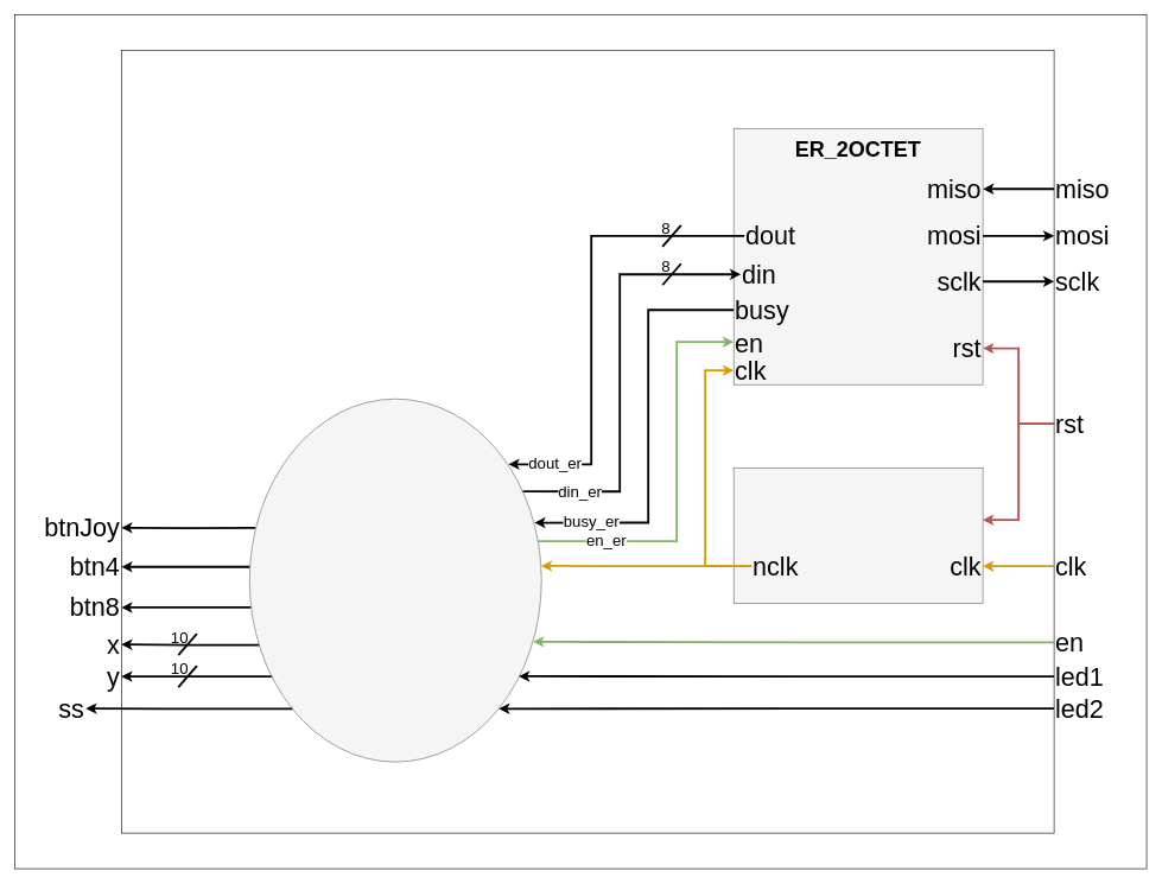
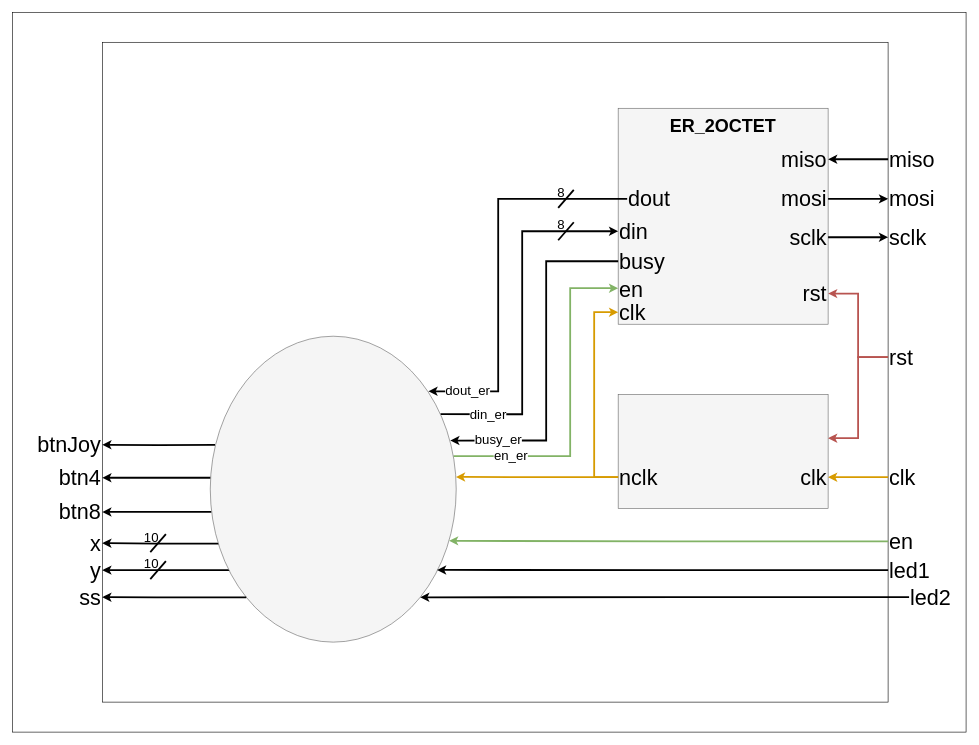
  <mxCell id="0" />
  <mxCell id="1" parent="0" />
  <mxCell id="2" value="" style="rounded=0;whiteSpace=wrap;html=1;fontSize=15;align=right;verticalAlign=bottom;" vertex="1" parent="1"><mxGeometry x="20" y="20" width="1590" height="1200" as="geometry" /></mxCell>
  <mxCell id="3" value="" style="rounded=0;whiteSpace=wrap;html=1;" vertex="1" parent="1"><mxGeometry x="170" width="1310" height="1100" as="geometry" y="70" /></mxCell>
  <mxCell id="4" value="" style="rounded=0;whiteSpace=wrap;html=1;fillColor=#f5f5f5;strokeColor=#666666;fontColor=#333333;" vertex="1" parent="1"><mxGeometry x="1030" y="180" width="350" height="360" as="geometry" /></mxCell>
  <mxCell id="5" value="&lt;font size=&quot;1&quot;&gt;&lt;b style=&quot;font-size: 30px&quot;&gt;ER_2OCTET&lt;/b&gt;&lt;/font&gt;" style="text;html=1;strokeColor=none;fillColor=none;align=center;verticalAlign=bottom;whiteSpace=wrap;rounded=0;" vertex="1" parent="1"><mxGeometry x="1030" y="180" width="350" height="50" as="geometry" /></mxCell>
  <mxCell id="6" value="" style="rounded=0;whiteSpace=wrap;html=1;fillColor=#f5f5f5;strokeColor=#666666;fontColor=#333333;" vertex="1" parent="1"><mxGeometry x="1030" y="657" width="350" height="190" as="geometry" /></mxCell>
  <mxCell id="7" style="edgeStyle=orthogonalEdgeStyle;rounded=0;orthogonalLoop=1;jettySize=auto;html=1;entryX=1;entryY=0.5;entryDx=0;entryDy=0;fontSize=32;fillColor=#f8cecc;strokeColor=#b85450;strokeWidth=3;" edge="1" parent="1" source="9" target="46"><mxGeometry relative="1" as="geometry"><Array as="points"><mxPoint x="1430" y="595" /><mxPoint x="1430" y="489" /></Array></mxGeometry></mxCell>
  <mxCell id="8" style="edgeStyle=orthogonalEdgeStyle;rounded=0;orthogonalLoop=1;jettySize=auto;html=1;entryX=1;entryY=0.384;entryDx=0;entryDy=0;entryPerimeter=0;fontSize=36;strokeWidth=3;fillColor=#f8cecc;strokeColor=#b85450;" edge="1" parent="1" source="9" target="6"><mxGeometry relative="1" as="geometry" /></mxCell>
  <mxCell id="9" value="&lt;font style=&quot;font-size: 36px;&quot;&gt;rst&lt;/font&gt;" style="text;html=1;strokeColor=none;fillColor=none;align=left;verticalAlign=middle;whiteSpace=wrap;rounded=0;fontSize=36;" vertex="1" parent="1"><mxGeometry x="1480" y="580" width="90" height="30" as="geometry" /></mxCell>
  <mxCell id="10" style="edgeStyle=orthogonalEdgeStyle;rounded=0;orthogonalLoop=1;jettySize=auto;html=1;entryX=1;entryY=0.5;entryDx=0;entryDy=0;fontSize=36;strokeWidth=3;fillColor=#ffe6cc;strokeColor=#d79b00;" edge="1" parent="1" source="11"><mxGeometry relative="1" as="geometry"><mxPoint x="1380" y="795" as="targetPoint" /></mxGeometry></mxCell>
  <mxCell id="11" value="clk" style="text;html=1;strokeColor=none;fillColor=none;align=left;verticalAlign=middle;whiteSpace=wrap;rounded=0;fontSize=36;" vertex="1" parent="1"><mxGeometry x="1480" y="780" width="90" height="30" as="geometry" /></mxCell>
  <mxCell id="12" style="edgeStyle=orthogonalEdgeStyle;rounded=0;orthogonalLoop=1;jettySize=auto;html=1;fontSize=36;strokeWidth=3;fillColor=#ffe6cc;strokeColor=#d79b00;" edge="1" parent="1" source="14"><mxGeometry relative="1" as="geometry"><mxPoint x="1030" y="520" as="targetPoint" /><Array as="points"><mxPoint x="990" y="795" /><mxPoint x="990" y="520" /></Array></mxGeometry></mxCell>
  <mxCell id="13" style="edgeStyle=orthogonalEdgeStyle;rounded=0;orthogonalLoop=1;jettySize=auto;html=1;fontSize=36;strokeWidth=3;fillColor=#ffe6cc;strokeColor=#d79b00;entryX=0.999;entryY=0.46;entryDx=0;entryDy=0;entryPerimeter=0;" edge="1" parent="1" source="14" target="24"><mxGeometry relative="1" as="geometry"><mxPoint x="762" y="795" as="targetPoint" /><Array as="points" /></mxGeometry></mxCell>
- <mxCell id="14" value="nclk" style="text;html=1;strokeColor=none;fillColor=none;align=left;verticalAlign=middle;whiteSpace=wrap;rounded=0;fontSize=36;" vertex="1" parent="1"><mxGeometry x="1055" y="780" width="90" height="30" as="geometry" /></mxCell>
+ <mxCell id="14" value="nclk" style="text;html=1;strokeColor=none;fillColor=none;align=left;verticalAlign=middle;whiteSpace=wrap;rounded=0;fontSize=36;" vertex="1" parent="1"><mxGeometry x="1030" y="780" width="90" height="30" as="geometry" /></mxCell>
  <mxCell id="15" style="edgeStyle=orthogonalEdgeStyle;rounded=0;orthogonalLoop=1;jettySize=auto;html=1;fontSize=36;strokeWidth=3;exitX=0.989;exitY=0.392;exitDx=0;exitDy=0;exitPerimeter=0;fillColor=#d5e8d4;strokeColor=#82b366;" edge="1" parent="1" source="24"><mxGeometry relative="1" as="geometry"><mxPoint x="1030" y="480" as="targetPoint" /><Array as="points"><mxPoint x="950" y="760" /><mxPoint x="950" y="480" /><mxPoint x="1030" y="480" /></Array></mxGeometry></mxCell>
  <mxCell id="16" value="en_er" style="edgeLabel;html=1;align=center;verticalAlign=middle;resizable=0;points=[];fontSize=22;" vertex="1" connectable="0" parent="15"><mxGeometry x="-0.609" relative="1" as="geometry"><mxPoint x="-13" as="offset" /></mxGeometry></mxCell>
  <mxCell id="17" style="edgeStyle=orthogonalEdgeStyle;rounded=0;orthogonalLoop=1;jettySize=auto;html=1;exitX=0.936;exitY=0.255;exitDx=0;exitDy=0;entryX=0;entryY=0.5;entryDx=0;entryDy=0;fontSize=36;strokeWidth=3;exitPerimeter=0;" edge="1" parent="1" source="24" target="40"><mxGeometry relative="1" as="geometry"><Array as="points"><mxPoint x="870" y="690" /><mxPoint x="870" y="385" /></Array></mxGeometry></mxCell>
  <mxCell id="18" value="din_er" style="edgeLabel;html=1;align=center;verticalAlign=middle;resizable=0;points=[];fontSize=22;" vertex="1" connectable="0" parent="17"><mxGeometry x="-0.737" y="-1" relative="1" as="geometry"><mxPoint as="offset" /></mxGeometry></mxCell>
  <mxCell id="19" style="edgeStyle=orthogonalEdgeStyle;rounded=0;orthogonalLoop=1;jettySize=auto;html=1;entryX=1;entryY=0.5;entryDx=0;entryDy=0;fontSize=15;strokeWidth=3;exitX=0.039;exitY=0.678;exitDx=0;exitDy=0;exitPerimeter=0;" edge="1" parent="1" source="24" target="50"><mxGeometry relative="1" as="geometry" /></mxCell>
  <mxCell id="20" style="edgeStyle=orthogonalEdgeStyle;rounded=0;orthogonalLoop=1;jettySize=auto;html=1;entryX=1;entryY=0.5;entryDx=0;entryDy=0;fontSize=15;strokeWidth=3;exitX=0.098;exitY=0.792;exitDx=0;exitDy=0;exitPerimeter=0;" edge="1" parent="1" target="49"><mxGeometry relative="1" as="geometry"><mxPoint x="390.18" y="948.92" as="sourcePoint" /><Array as="points"><mxPoint x="390" y="950" /></Array></mxGeometry></mxCell>
  <mxCell id="21" style="edgeStyle=orthogonalEdgeStyle;rounded=0;orthogonalLoop=1;jettySize=auto;html=1;entryX=1;entryY=0.5;entryDx=0;entryDy=0;fontSize=15;strokeWidth=3;exitX=0.005;exitY=0.574;exitDx=0;exitDy=0;exitPerimeter=0;" edge="1" parent="1" source="24" target="51"><mxGeometry relative="1" as="geometry" /></mxCell>
  <mxCell id="22" style="edgeStyle=orthogonalEdgeStyle;rounded=0;orthogonalLoop=1;jettySize=auto;html=1;fontSize=15;strokeWidth=3;" edge="1" parent="1" source="24" target="52"><mxGeometry relative="1" as="geometry"><Array as="points"><mxPoint x="300" y="796" /><mxPoint x="300" y="796" /></Array></mxGeometry></mxCell>
  <mxCell id="23" style="edgeStyle=orthogonalEdgeStyle;rounded=0;orthogonalLoop=1;jettySize=auto;html=1;fontSize=15;strokeWidth=3;" edge="1" parent="1" target="53"><mxGeometry relative="1" as="geometry"><mxPoint x="358" y="741" as="sourcePoint" /></mxGeometry></mxCell>
  <mxCell id="24" value="" style="ellipse;whiteSpace=wrap;html=1;fontSize=36;verticalAlign=bottom;fillColor=#f5f5f5;strokeColor=#666666;fontColor=#333333;" vertex="1" parent="1"><mxGeometry x="350" y="560" width="410" height="510" as="geometry" /></mxCell>
  <mxCell id="25" value="en" style="text;html=1;strokeColor=none;fillColor=none;align=left;verticalAlign=middle;whiteSpace=wrap;rounded=0;fontSize=36;" vertex="1" parent="1"><mxGeometry x="1030" y="467" width="90" height="30" as="geometry" /></mxCell>
  <mxCell id="26" value="clk" style="text;html=1;strokeColor=none;fillColor=none;align=left;verticalAlign=middle;whiteSpace=wrap;rounded=0;fontSize=36;" vertex="1" parent="1"><mxGeometry x="1030" y="506" width="90" height="30" as="geometry" /></mxCell>
  <mxCell id="27" value="clk" style="text;html=1;strokeColor=none;fillColor=none;align=right;verticalAlign=middle;whiteSpace=wrap;rounded=0;fontSize=36;" vertex="1" parent="1"><mxGeometry x="1290" y="780" width="90" height="30" as="geometry" /></mxCell>
  <mxCell id="28" style="edgeStyle=orthogonalEdgeStyle;rounded=0;orthogonalLoop=1;jettySize=auto;html=1;entryX=1;entryY=0.5;entryDx=0;entryDy=0;fontSize=36;strokeWidth=3;" edge="1" parent="1" source="29" target="30"><mxGeometry relative="1" as="geometry" /></mxCell>
  <mxCell id="29" value="miso" style="text;html=1;strokeColor=none;fillColor=none;align=left;verticalAlign=middle;whiteSpace=wrap;rounded=0;fontSize=36;" vertex="1" parent="1"><mxGeometry x="1480" y="250" width="90" height="30" as="geometry" /></mxCell>
  <mxCell id="30" value="miso" style="text;html=1;strokeColor=none;fillColor=none;align=right;verticalAlign=middle;whiteSpace=wrap;rounded=0;fontSize=36;" vertex="1" parent="1"><mxGeometry x="1290" y="250" width="90" height="30" as="geometry" /></mxCell>
  <mxCell id="31" style="edgeStyle=orthogonalEdgeStyle;rounded=0;orthogonalLoop=1;jettySize=auto;html=1;entryX=0;entryY=0.5;entryDx=0;entryDy=0;fontSize=36;strokeWidth=3;" edge="1" parent="1" source="32" target="33"><mxGeometry relative="1" as="geometry" /></mxCell>
  <mxCell id="32" value="mosi" style="text;html=1;strokeColor=none;fillColor=none;align=right;verticalAlign=middle;whiteSpace=wrap;rounded=0;fontSize=36;" vertex="1" parent="1"><mxGeometry x="1290" y="316" width="90" height="30" as="geometry" /></mxCell>
  <mxCell id="33" value="mosi" style="text;html=1;strokeColor=none;fillColor=none;align=left;verticalAlign=middle;whiteSpace=wrap;rounded=0;fontSize=36;" vertex="1" parent="1"><mxGeometry x="1480" y="316" width="90" height="30" as="geometry" /></mxCell>
  <mxCell id="34" style="edgeStyle=orthogonalEdgeStyle;rounded=0;orthogonalLoop=1;jettySize=auto;html=1;entryX=0;entryY=0.5;entryDx=0;entryDy=0;fontSize=36;strokeWidth=3;" edge="1" parent="1" source="35" target="36"><mxGeometry relative="1" as="geometry" /></mxCell>
  <mxCell id="35" value="sclk" style="text;html=1;strokeColor=none;fillColor=none;align=right;verticalAlign=middle;whiteSpace=wrap;rounded=0;fontSize=36;" vertex="1" parent="1"><mxGeometry x="1290" y="380" width="90" height="30" as="geometry" /></mxCell>
  <mxCell id="36" value="sclk" style="text;html=1;strokeColor=none;fillColor=none;align=left;verticalAlign=middle;whiteSpace=wrap;rounded=0;fontSize=36;" vertex="1" parent="1"><mxGeometry x="1480" y="380" width="90" height="30" as="geometry" /></mxCell>
  <mxCell id="37" style="edgeStyle=orthogonalEdgeStyle;rounded=0;orthogonalLoop=1;jettySize=auto;html=1;entryX=0.976;entryY=0.341;entryDx=0;entryDy=0;entryPerimeter=0;fontSize=36;strokeWidth=3;" edge="1" parent="1" source="39" target="24"><mxGeometry relative="1" as="geometry"><Array as="points"><mxPoint x="910" y="435" /><mxPoint x="910" y="734" /></Array></mxGeometry></mxCell>
  <mxCell id="38" value="busy_er" style="edgeLabel;html=1;align=center;verticalAlign=middle;resizable=0;points=[];fontSize=22;" vertex="1" connectable="0" parent="37"><mxGeometry x="0.683" relative="1" as="geometry"><mxPoint x="-12" as="offset" /></mxGeometry></mxCell>
  <mxCell id="39" value="busy" style="text;html=1;strokeColor=none;fillColor=none;align=left;verticalAlign=middle;whiteSpace=wrap;rounded=0;fontSize=36;" vertex="1" parent="1"><mxGeometry x="1030" y="420" width="90" height="30" as="geometry" /></mxCell>
- <mxCell id="40" value="din" style="text;html=1;strokeColor=none;fillColor=none;align=left;verticalAlign=middle;whiteSpace=wrap;rounded=0;fontSize=36;" vertex="1" parent="1"><mxGeometry x="1040" y="370" width="90" height="30" as="geometry" /></mxCell>
+ <mxCell id="40" value="din" style="text;html=1;strokeColor=none;fillColor=none;align=left;verticalAlign=middle;whiteSpace=wrap;rounded=0;fontSize=36;" vertex="1" parent="1"><mxGeometry x="1030" y="370" width="90" height="30" as="geometry" /></mxCell>
  <mxCell id="41" style="edgeStyle=orthogonalEdgeStyle;rounded=0;orthogonalLoop=1;jettySize=auto;html=1;entryX=0.887;entryY=0.18;entryDx=0;entryDy=0;entryPerimeter=0;fontSize=36;strokeWidth=3;" edge="1" parent="1" source="43" target="24"><mxGeometry relative="1" as="geometry"><Array as="points"><mxPoint x="830" y="331" /><mxPoint x="830" y="652" /></Array></mxGeometry></mxCell>
  <mxCell id="42" value="dout_er" style="edgeLabel;html=1;align=center;verticalAlign=middle;resizable=0;points=[];fontSize=22;" vertex="1" connectable="0" parent="41"><mxGeometry x="0.782" y="1" relative="1" as="geometry"><mxPoint x="-6" y="-1" as="offset" /></mxGeometry></mxCell>
  <mxCell id="43" value="dout" style="text;html=1;strokeColor=none;fillColor=none;align=left;verticalAlign=middle;whiteSpace=wrap;rounded=0;fontSize=36;" vertex="1" parent="1"><mxGeometry x="1045" y="316" width="90" height="30" as="geometry" /></mxCell>
  <mxCell id="44" value="" style="endArrow=none;html=1;strokeWidth=3;" edge="1" parent="1"><mxGeometry width="50" height="50" relative="1" as="geometry"><mxPoint x="930" y="400" as="sourcePoint" /><mxPoint x="956" y="370" as="targetPoint" /></mxGeometry></mxCell>
  <mxCell id="45" value="" style="endArrow=none;html=1;strokeWidth=3;fontSize=15;" edge="1" parent="1"><mxGeometry width="50" height="50" relative="1" as="geometry"><mxPoint x="930" y="346" as="sourcePoint" /><mxPoint x="956" y="316" as="targetPoint" /></mxGeometry></mxCell>
  <mxCell id="46" value="&lt;font style=&quot;font-size: 36px;&quot;&gt;rst&lt;/font&gt;" style="text;html=1;strokeColor=none;fillColor=none;align=right;verticalAlign=middle;whiteSpace=wrap;rounded=0;fontSize=36;" vertex="1" parent="1"><mxGeometry x="1290" y="474" width="90" height="30" as="geometry" /></mxCell>
  <mxCell id="47" style="edgeStyle=orthogonalEdgeStyle;rounded=0;orthogonalLoop=1;jettySize=auto;html=1;fontSize=15;strokeWidth=3;fillColor=#d5e8d4;strokeColor=#82b366;entryX=0.971;entryY=0.669;entryDx=0;entryDy=0;entryPerimeter=0;" edge="1" parent="1" source="48" target="24"><mxGeometry relative="1" as="geometry"><mxPoint x="750" y="901" as="targetPoint" /><Array as="points" /></mxGeometry></mxCell>
  <mxCell id="48" value="en" style="text;html=1;strokeColor=none;fillColor=none;align=left;verticalAlign=middle;whiteSpace=wrap;rounded=0;fontSize=36;" vertex="1" parent="1"><mxGeometry x="1480" y="887" width="90" height="30" as="geometry" /></mxCell>
  <mxCell id="49" value="y" style="text;html=1;strokeColor=none;fillColor=none;align=right;verticalAlign=middle;whiteSpace=wrap;rounded=0;fontSize=36;" vertex="1" parent="1"><mxGeometry x="80" y="935" width="90" height="30" as="geometry" /></mxCell>
  <mxCell id="50" value="x" style="text;html=1;strokeColor=none;fillColor=none;align=right;verticalAlign=middle;whiteSpace=wrap;rounded=0;fontSize=36;" vertex="1" parent="1"><mxGeometry x="80" y="890" width="90" height="30" as="geometry" /></mxCell>
  <mxCell id="51" value="btn8" style="text;html=1;strokeColor=none;fillColor=none;align=right;verticalAlign=middle;whiteSpace=wrap;rounded=0;fontSize=36;" vertex="1" parent="1"><mxGeometry x="80" y="838" width="90" height="30" as="geometry" /></mxCell>
  <mxCell id="52" value="btn4" style="text;html=1;strokeColor=none;fillColor=none;align=right;verticalAlign=middle;whiteSpace=wrap;rounded=0;fontSize=36;" vertex="1" parent="1"><mxGeometry x="80" y="781" width="90" height="30" as="geometry" /></mxCell>
  <mxCell id="53" value="btnJoy" style="text;html=1;strokeColor=none;fillColor=none;align=right;verticalAlign=middle;whiteSpace=wrap;rounded=0;fontSize=36;" vertex="1" parent="1"><mxGeometry x="50" y="726" width="120" height="30" as="geometry" /></mxCell>
  <mxCell id="54" style="edgeStyle=orthogonalEdgeStyle;rounded=0;orthogonalLoop=1;jettySize=auto;html=1;entryX=1;entryY=0.5;entryDx=0;entryDy=0;fontSize=15;strokeWidth=3;exitX=0;exitY=1;exitDx=0;exitDy=0;" edge="1" parent="1" target="55" source="24"><mxGeometry relative="1" as="geometry"><mxPoint x="390.18" y="993.92" as="sourcePoint" /><Array as="points" /></mxGeometry></mxCell>
- <mxCell id="55" value="ss" style="text;html=1;strokeColor=none;fillColor=none;align=right;verticalAlign=middle;whiteSpace=wrap;rounded=0;fontSize=36;" vertex="1" parent="1"><mxGeometry x="30" y="980" width="90" height="30" as="geometry" /></mxCell>
+ <mxCell id="55" value="ss" style="text;html=1;strokeColor=none;fillColor=none;align=right;verticalAlign=middle;whiteSpace=wrap;rounded=0;fontSize=36;" vertex="1" parent="1"><mxGeometry x="80" y="980" width="90" height="30" as="geometry" /></mxCell>
  <mxCell id="56" style="edgeStyle=orthogonalEdgeStyle;rounded=0;orthogonalLoop=1;jettySize=auto;html=1;entryX=0.922;entryY=0.764;entryDx=0;entryDy=0;entryPerimeter=0;fontSize=15;strokeWidth=3;" edge="1" parent="1" source="57" target="24"><mxGeometry relative="1" as="geometry" /></mxCell>
  <mxCell id="57" value="led1" style="text;html=1;strokeColor=none;fillColor=none;align=left;verticalAlign=middle;whiteSpace=wrap;rounded=0;fontSize=36;" vertex="1" parent="1"><mxGeometry x="1480" y="935" width="90" height="30" as="geometry" /></mxCell>
  <mxCell id="58" style="edgeStyle=orthogonalEdgeStyle;rounded=0;orthogonalLoop=1;jettySize=auto;html=1;entryX=1;entryY=1;entryDx=0;entryDy=0;fontSize=15;strokeWidth=3;" edge="1" parent="1" source="59" target="24"><mxGeometry relative="1" as="geometry" /></mxCell>
- <mxCell id="59" value="led2" style="text;html=1;strokeColor=none;fillColor=none;align=left;verticalAlign=middle;whiteSpace=wrap;rounded=0;fontSize=36;" vertex="1" parent="1"><mxGeometry x="1480" y="980" width="90" height="30" as="geometry" /></mxCell>
+ <mxCell id="59" value="led2" style="text;html=1;strokeColor=none;fillColor=none;align=left;verticalAlign=middle;whiteSpace=wrap;rounded=0;fontSize=36;" vertex="1" parent="1"><mxGeometry x="1515" y="980" width="90" height="30" as="geometry" /></mxCell>
  <mxCell id="60" value="" style="endArrow=none;html=1;strokeWidth=3;fontSize=15;" edge="1" parent="1"><mxGeometry width="50" height="50" relative="1" as="geometry"><mxPoint x="250" y="920" as="sourcePoint" /><mxPoint x="276" y="890" as="targetPoint" /></mxGeometry></mxCell>
  <mxCell id="61" value="" style="endArrow=none;html=1;strokeWidth=3;fontSize=15;" edge="1" parent="1"><mxGeometry width="50" height="50" relative="1" as="geometry"><mxPoint x="250" y="965" as="sourcePoint" /><mxPoint x="276" y="935" as="targetPoint" /></mxGeometry></mxCell>
  <mxCell id="62" value="10" style="text;html=1;strokeColor=none;fillColor=none;align=center;verticalAlign=top;whiteSpace=wrap;rounded=0;fontSize=22;" vertex="1" parent="1"><mxGeometry x="242" y="876" width="20" height="20" as="geometry" /></mxCell>
  <mxCell id="63" value="10" style="text;html=1;strokeColor=none;fillColor=none;align=center;verticalAlign=top;whiteSpace=wrap;rounded=0;fontSize=22;" vertex="1" parent="1"><mxGeometry x="242" y="920" width="20" height="20" as="geometry" /></mxCell>
  <mxCell id="64" value="8" style="text;html=1;strokeColor=none;fillColor=none;align=center;verticalAlign=top;whiteSpace=wrap;rounded=0;fontSize=22;" vertex="1" parent="1"><mxGeometry x="930" y="301" width="10" height="20" as="geometry" /></mxCell>
  <mxCell id="65" value="8" style="text;html=1;strokeColor=none;fillColor=none;align=center;verticalAlign=top;whiteSpace=wrap;rounded=0;fontSize=22;" vertex="1" parent="1"><mxGeometry x="930" y="355" width="10" height="20" as="geometry" /></mxCell>
